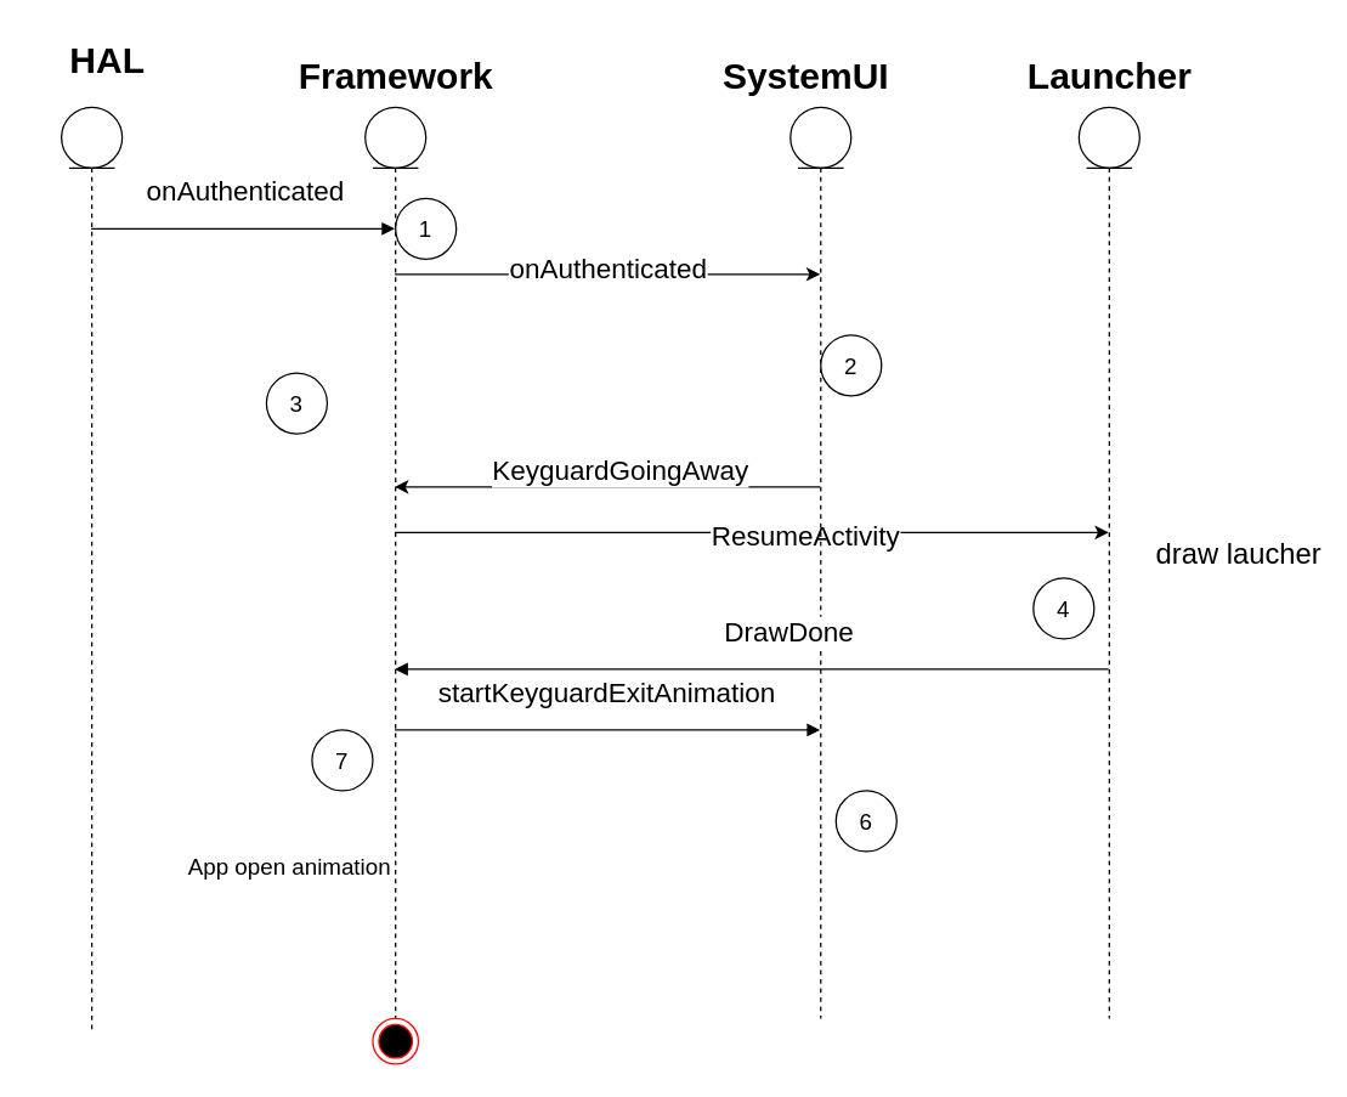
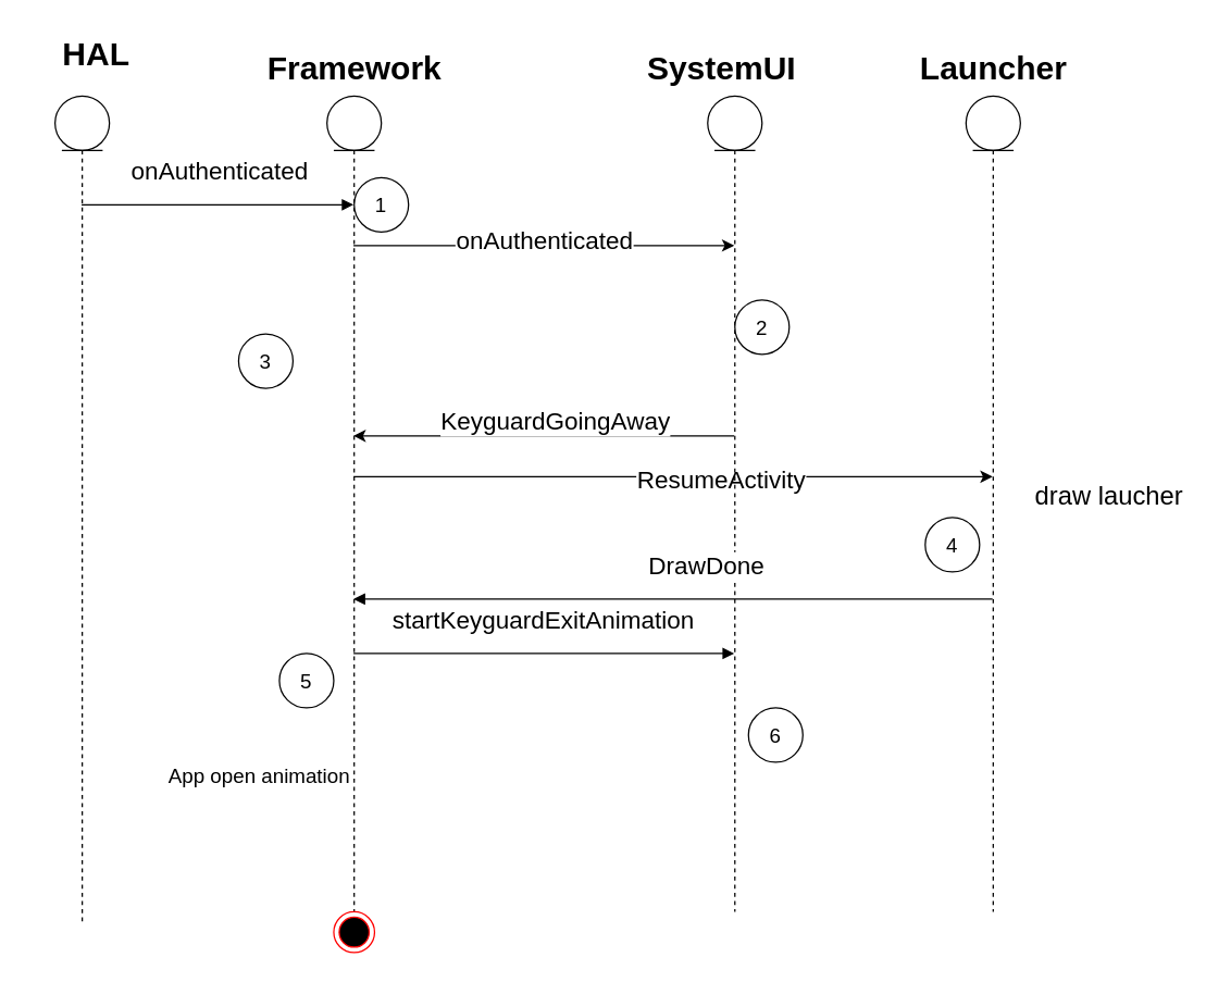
  <mxCell id="0" />
  <mxCell id="1" parent="0" />
  <mxCell id="2" value="" style="shape=umlLifeline;participant=umlEntity;perimeter=lifelinePerimeter;whiteSpace=wrap;html=1;container=1;collapsible=0;recursiveResize=0;verticalAlign=top;spacingTop=36;outlineConnect=0;" vertex="1" parent="1"><mxGeometry x="40" y="70" width="40" height="610" as="geometry" /></mxCell>
  <mxCell id="3" value="" style="edgeStyle=orthogonalEdgeStyle;rounded=0;orthogonalLoop=1;jettySize=auto;html=1;fontSize=18;" edge="1" parent="1" source="7" target="11"><mxGeometry relative="1" as="geometry"><Array as="points"><mxPoint x="320" y="180" /><mxPoint x="320" y="180" /></Array></mxGeometry></mxCell>
  <mxCell id="4" value="onAuthenticated" style="edgeLabel;html=1;align=center;verticalAlign=middle;resizable=0;points=[];fontSize=18;" vertex="1" connectable="0" parent="3"><mxGeometry x="0.287" y="4" relative="1" as="geometry"><mxPoint x="-40.5" as="offset" /></mxGeometry></mxCell>
  <mxCell id="5" value="" style="edgeStyle=orthogonalEdgeStyle;rounded=0;orthogonalLoop=1;jettySize=auto;html=1;fontSize=18;" edge="1" parent="1" source="7" target="12"><mxGeometry relative="1" as="geometry"><Array as="points"><mxPoint x="410" y="350" /><mxPoint x="410" y="350" /></Array></mxGeometry></mxCell>
  <mxCell id="6" value="ResumeActivity" style="edgeLabel;html=1;align=center;verticalAlign=middle;resizable=0;points=[];fontSize=18;" vertex="1" connectable="0" parent="5"><mxGeometry x="0.405" y="-2" relative="1" as="geometry"><mxPoint x="-60.5" as="offset" /></mxGeometry></mxCell>
  <mxCell id="7" value="" style="shape=umlLifeline;participant=umlEntity;perimeter=lifelinePerimeter;whiteSpace=wrap;html=1;container=1;collapsible=0;recursiveResize=0;verticalAlign=top;spacingTop=36;outlineConnect=0;" vertex="1" parent="1"><mxGeometry x="240" y="70" width="40" height="600" as="geometry" /></mxCell>
  <mxCell id="8" value="onAuthenticated" style="html=1;verticalAlign=bottom;endArrow=block;fontSize=18;" edge="1" parent="1" source="2" target="7"><mxGeometry x="0.007" y="10" width="80" relative="1" as="geometry"><mxPoint x="460" y="50" as="sourcePoint" /><mxPoint x="310" y="290" as="targetPoint" /><Array as="points"><mxPoint x="120" y="150" /></Array><mxPoint as="offset" /></mxGeometry></mxCell>
  <mxCell id="9" value="" style="edgeStyle=orthogonalEdgeStyle;rounded=0;orthogonalLoop=1;jettySize=auto;html=1;fontSize=18;" edge="1" parent="1" source="11" target="7"><mxGeometry relative="1" as="geometry"><Array as="points"><mxPoint x="380" y="320" /><mxPoint x="380" y="320" /></Array></mxGeometry></mxCell>
  <mxCell id="10" value="KeyguardGoingAway&lt;br&gt;" style="edgeLabel;html=1;align=center;verticalAlign=middle;resizable=0;points=[];fontSize=18;" vertex="1" connectable="0" parent="9"><mxGeometry x="-0.231" y="-1" relative="1" as="geometry"><mxPoint x="-24.17" y="-9.07" as="offset" /></mxGeometry></mxCell>
  <mxCell id="11" value="" style="shape=umlLifeline;participant=umlEntity;perimeter=lifelinePerimeter;whiteSpace=wrap;html=1;container=1;collapsible=0;recursiveResize=0;verticalAlign=top;spacingTop=36;outlineConnect=0;" vertex="1" parent="1"><mxGeometry x="520" y="70" width="40" height="600" as="geometry" /></mxCell>
  <mxCell id="12" value="" style="shape=umlLifeline;participant=umlEntity;perimeter=lifelinePerimeter;whiteSpace=wrap;html=1;container=1;collapsible=0;recursiveResize=0;verticalAlign=top;spacingTop=36;outlineConnect=0;" vertex="1" parent="1"><mxGeometry x="710" y="70" width="40" height="600" as="geometry" /></mxCell>
  <mxCell id="13" value="DrawDone&lt;br&gt;" style="html=1;verticalAlign=bottom;endArrow=block;fontSize=18;" edge="1" parent="1" source="12" target="7"><mxGeometry x="-0.102" y="-10" width="80" relative="1" as="geometry"><mxPoint x="660" y="440" as="sourcePoint" /><mxPoint x="740" y="440" as="targetPoint" /><Array as="points"><mxPoint x="600" y="440" /></Array><mxPoint as="offset" /></mxGeometry></mxCell>
  <mxCell id="14" value="startKeyguardExitAnimation" style="html=1;verticalAlign=bottom;endArrow=block;fontSize=18;" edge="1" parent="1" source="7" target="11"><mxGeometry x="0.002" y="10" width="80" relative="1" as="geometry"><mxPoint x="260" y="500" as="sourcePoint" /><mxPoint x="340" y="500" as="targetPoint" /><Array as="points"><mxPoint x="290" y="480" /></Array><mxPoint x="-1" as="offset" /></mxGeometry></mxCell>
  <mxCell id="15" value="" style="ellipse;html=1;shape=endState;fillColor=#000000;strokeColor=#ff0000;fontSize=18;" vertex="1" parent="1"><mxGeometry x="245" y="670" width="30" height="30" as="geometry" /></mxCell>
  <mxCell id="16" value="HAL" style="text;strokeColor=none;fillColor=none;html=1;fontSize=24;fontStyle=1;verticalAlign=middle;align=center;" vertex="1" parent="1"><mxGeometry x="20" y="20" width="100" height="40" as="geometry" /></mxCell>
  <mxCell id="17" value="Framework&lt;br&gt;" style="text;strokeColor=none;fillColor=none;html=1;fontSize=24;fontStyle=1;verticalAlign=middle;align=center;" vertex="1" parent="1"><mxGeometry x="210" y="30" width="100" height="40" as="geometry" /></mxCell>
  <mxCell id="18" value="SystemUI" style="text;strokeColor=none;fillColor=none;html=1;fontSize=24;fontStyle=1;verticalAlign=middle;align=center;" vertex="1" parent="1"><mxGeometry x="480" y="30" width="100" height="40" as="geometry" /></mxCell>
  <mxCell id="19" value="Launcher&lt;br&gt;" style="text;strokeColor=none;fillColor=none;html=1;fontSize=24;fontStyle=1;verticalAlign=middle;align=center;" vertex="1" parent="1"><mxGeometry x="680" y="30" width="100" height="40" as="geometry" /></mxCell>
  <mxCell id="20" value="draw laucher&lt;br style=&quot;font-size: 19px;&quot;&gt;" style="text;strokeColor=none;fillColor=none;html=1;fontSize=19;fontStyle=0;verticalAlign=middle;align=center;" vertex="1" parent="1"><mxGeometry x="765" y="345" width="100" height="40" as="geometry" /></mxCell>
  <mxCell id="21" value="App open animation&lt;br style=&quot;font-size: 15px;&quot;&gt;" style="text;strokeColor=none;fillColor=none;html=1;fontSize=15;fontStyle=0;verticalAlign=middle;align=center;" vertex="1" parent="1"><mxGeometry x="140" y="550" width="100" height="40" as="geometry" /></mxCell>
  <mxCell id="22" value="1" style="ellipse;whiteSpace=wrap;html=1;aspect=fixed;fontSize=15;" vertex="1" parent="1"><mxGeometry x="260" y="130" width="40" height="40" as="geometry" /></mxCell>
  <mxCell id="23" value="2" style="ellipse;whiteSpace=wrap;html=1;aspect=fixed;fontSize=15;" vertex="1" parent="1"><mxGeometry x="540" y="220" width="40" height="40" as="geometry" /></mxCell>
  <mxCell id="24" value="3" style="ellipse;whiteSpace=wrap;html=1;aspect=fixed;fontSize=15;" vertex="1" parent="1"><mxGeometry x="175" y="245" width="40" height="40" as="geometry" /></mxCell>
  <mxCell id="25" value="4" style="ellipse;whiteSpace=wrap;html=1;aspect=fixed;fontSize=15;" vertex="1" parent="1"><mxGeometry x="680" y="380" width="40" height="40" as="geometry" /></mxCell>
- <mxCell id="26" value="7" style="ellipse;whiteSpace=wrap;html=1;aspect=fixed;fontSize=15;" vertex="1" parent="1"><mxGeometry x="205" y="480" width="40" height="40" as="geometry" /></mxCell>
+ <mxCell id="26" value="5" style="ellipse;whiteSpace=wrap;html=1;aspect=fixed;fontSize=15;" vertex="1" parent="1"><mxGeometry x="205" y="480" width="40" height="40" as="geometry" /></mxCell>
  <mxCell id="27" value="6" style="ellipse;whiteSpace=wrap;html=1;aspect=fixed;fontSize=15;" vertex="1" parent="1"><mxGeometry x="550" y="520" width="40" height="40" as="geometry" /></mxCell>
